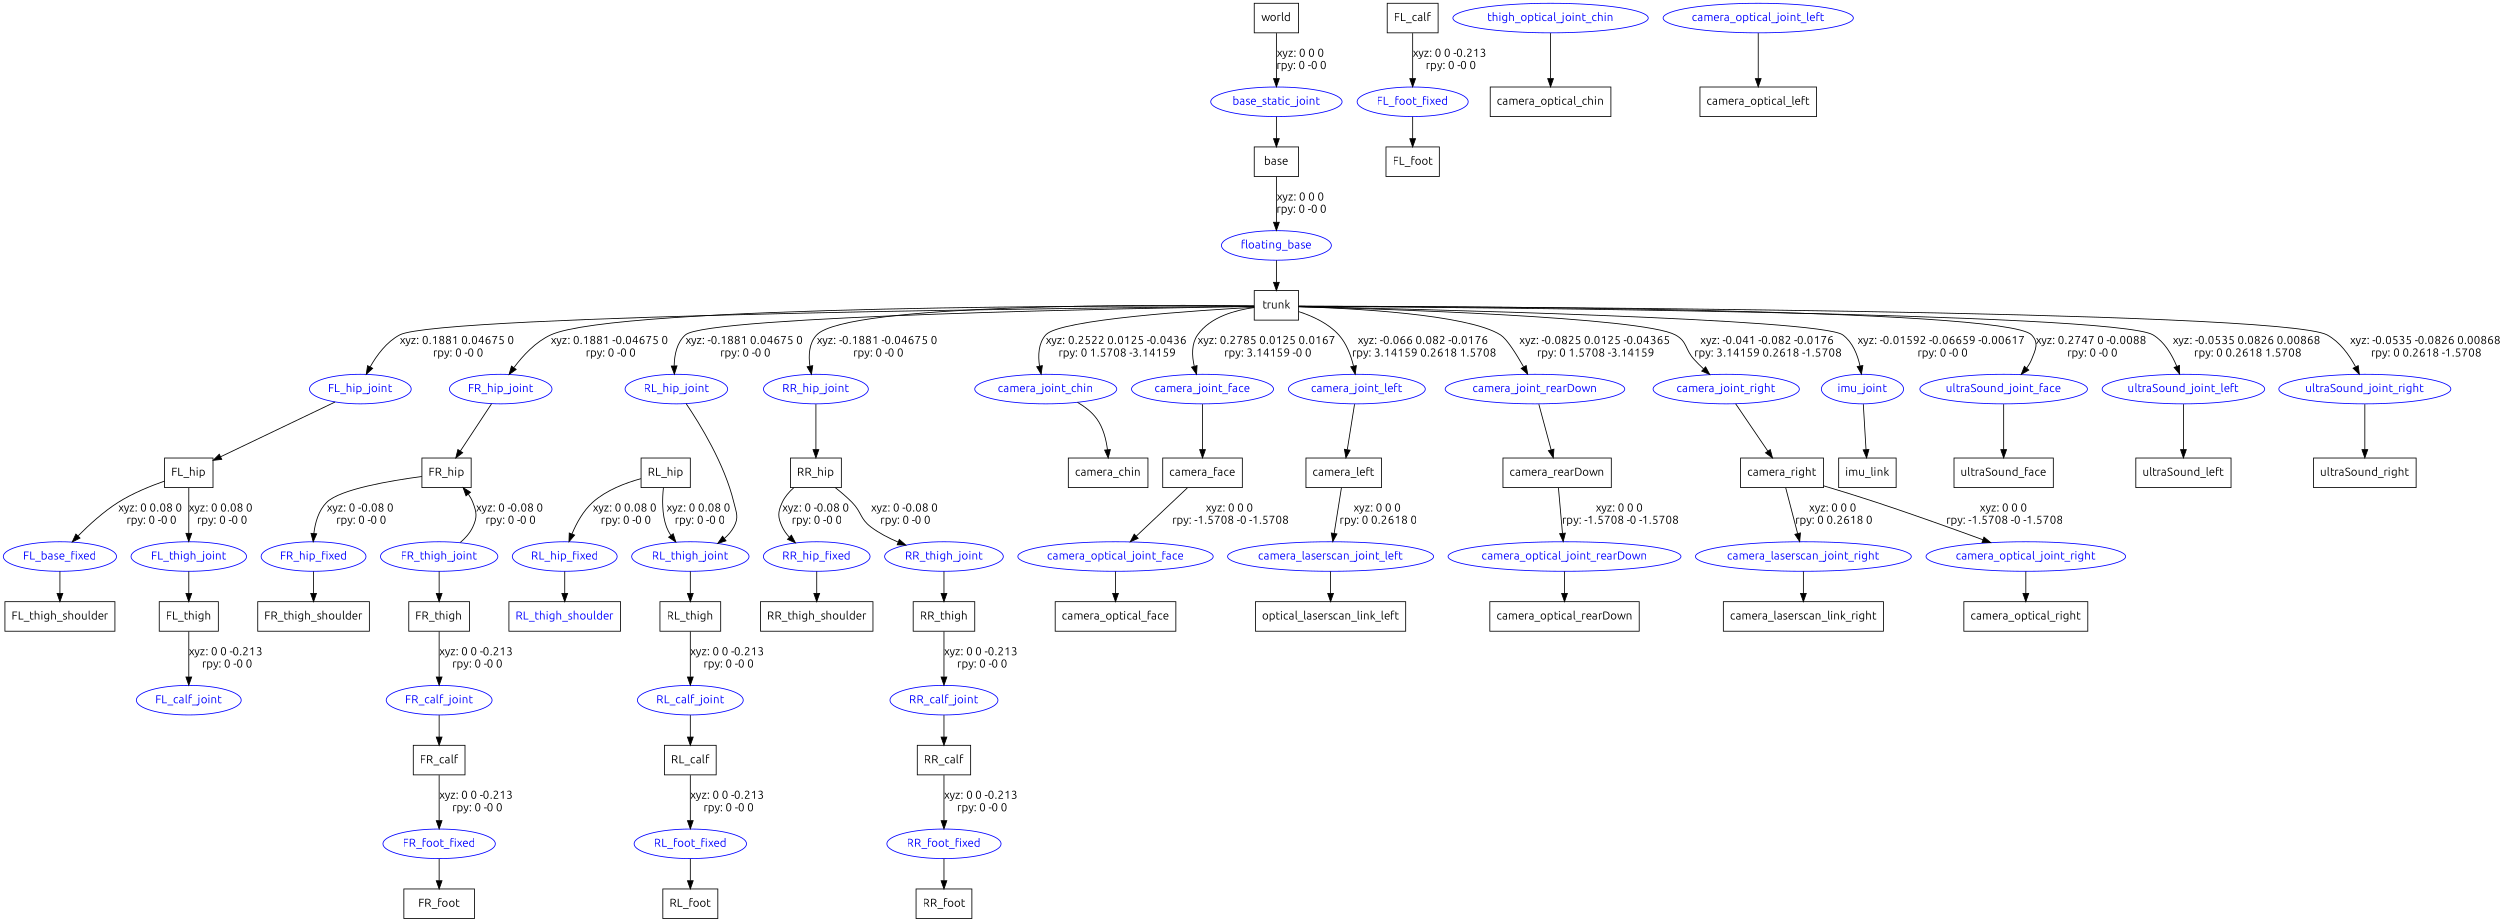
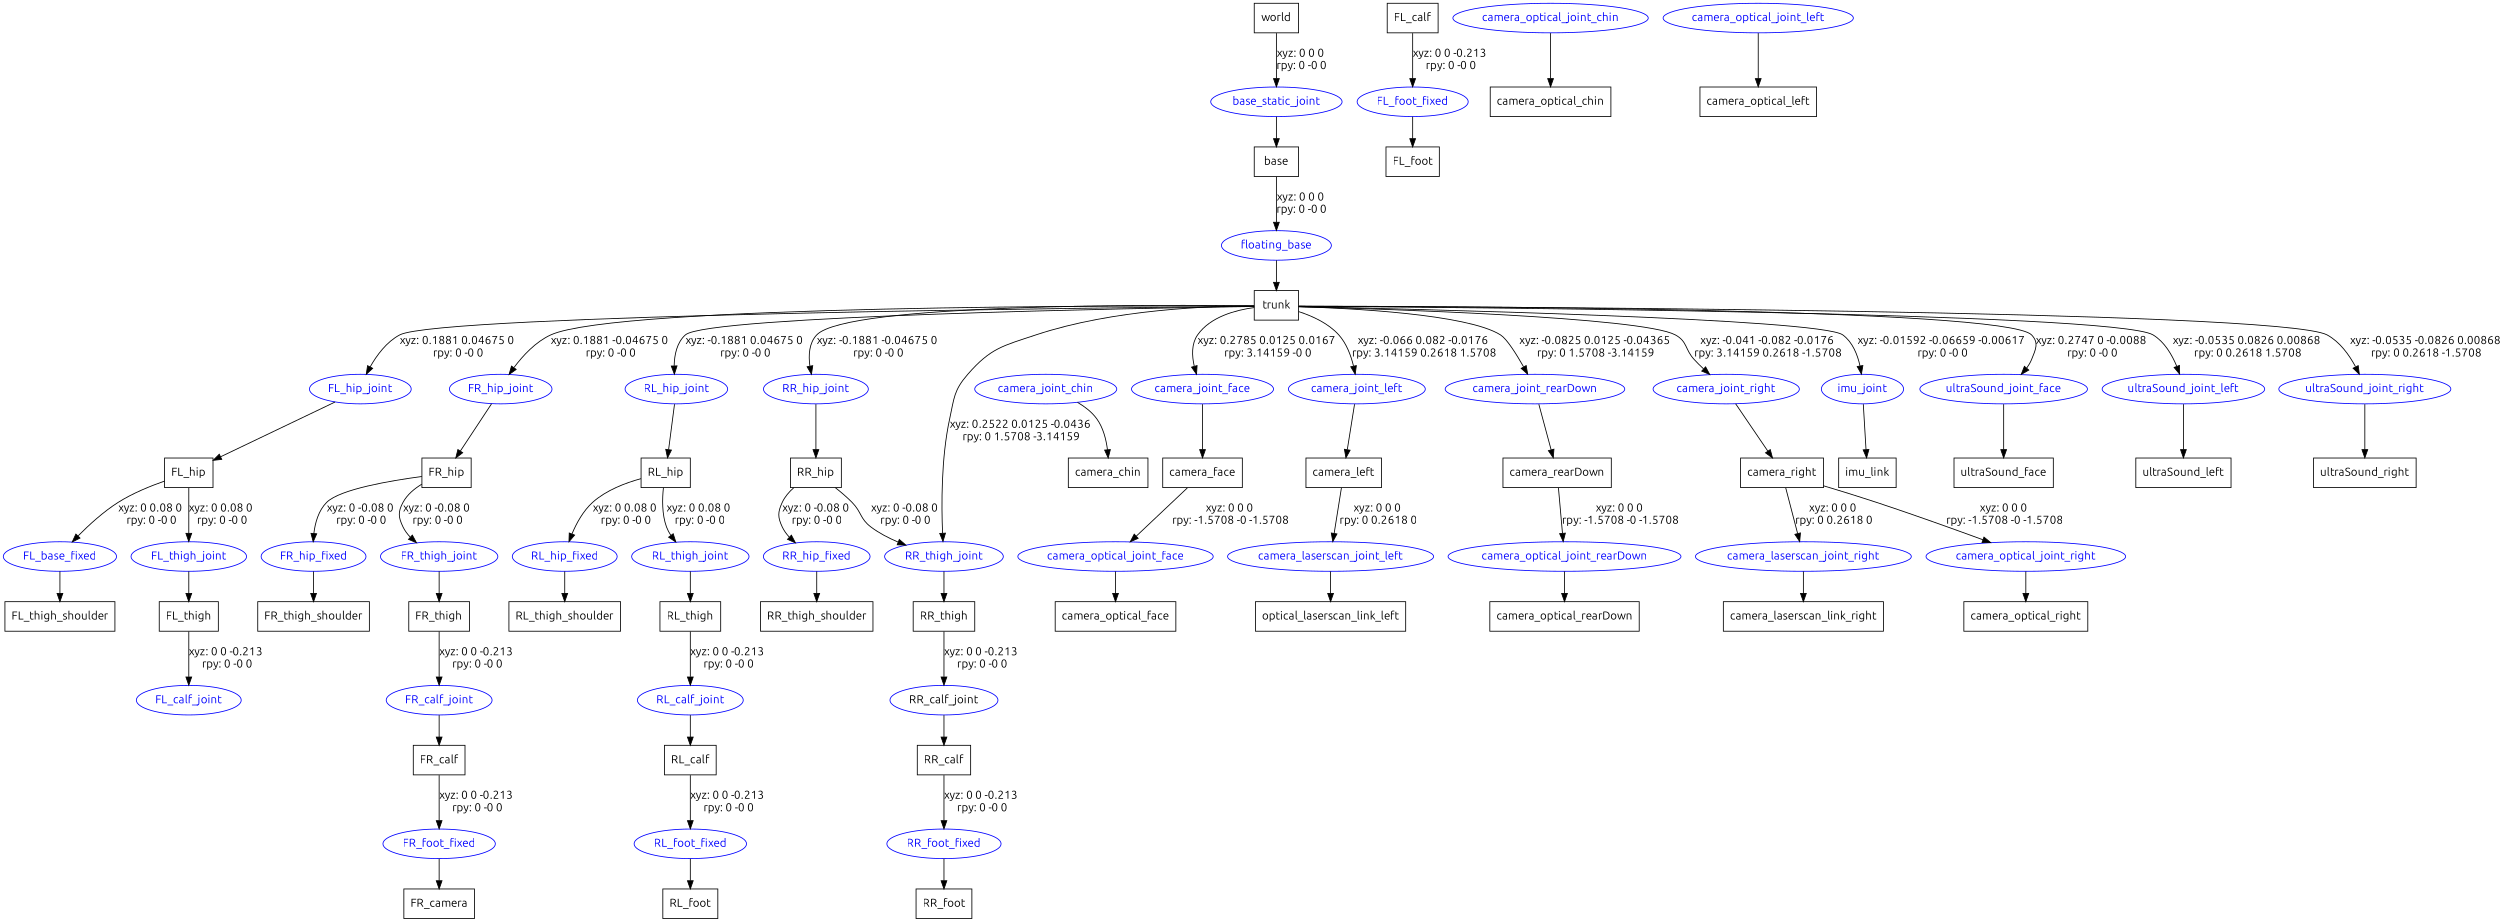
  digraph {
    fontname=Ubuntu
    node [fontname=Ubuntu shape=box]
    edge [fontname=Ubuntu]
    n1 [label=world]
    base_static_joint [color=blue fontcolor=blue shape=ellipse]
    n3 [label=base]
    floating_base [color=blue fontcolor=blue shape=ellipse]
    n5 [label=trunk]
    FL_hip_joint [color=blue fontcolor=blue shape=ellipse]
    FR_hip_joint [color=blue fontcolor=blue shape=ellipse]
    RL_hip_joint [color=blue fontcolor=blue shape=ellipse]
    RR_hip_joint [color=blue fontcolor=blue shape=ellipse]
    camera_joint_chin [color=blue fontcolor=blue shape=ellipse]
    camera_joint_face [color=blue fontcolor=blue shape=ellipse]
    camera_joint_left [color=blue fontcolor=blue shape=ellipse]
    camera_joint_rearDown [color=blue fontcolor=blue shape=ellipse]
    camera_joint_right [color=blue fontcolor=blue shape=ellipse]
    imu_joint [color=blue fontcolor=blue shape=ellipse]
    ultraSound_joint_face [color=blue fontcolor=blue shape=ellipse]
    ultraSound_joint_left [color=blue fontcolor=blue shape=ellipse]
    ultraSound_joint_right [color=blue fontcolor=blue shape=ellipse]
    n19 [label=FL_hip]
    n20 [label=FR_hip]
    n21 [label=RL_hip]
    n22 [label=RR_hip]
    n23 [label=camera_chin]
    n24 [label=camera_face]
    n25 [label=camera_left]
    n26 [label=camera_rearDown]
    n27 [label=camera_right]
    n28 [label=imu_link]
    n29 [label=ultraSound_face]
    n30 [label=ultraSound_left]
    n31 [label=ultraSound_right]
    n32 [color=blue fontcolor=blue label=FL_base_fixed shape=ellipse]
    FL_thigh_joint [color=blue fontcolor=blue shape=ellipse]
    n34 [label=FL_thigh_shoulder]
    n35 [label=FL_thigh]
    FL_calf_joint [color=blue fontcolor=blue shape=ellipse]
    n37 [label=FL_calf]
    FL_foot_fixed [color=blue fontcolor=blue shape=ellipse]
    n39 [label=FL_foot]
    FR_hip_fixed [color=blue fontcolor=blue shape=ellipse]
    FR_thigh_joint [color=blue fontcolor=blue shape=ellipse]
    n42 [label=FR_thigh_shoulder]
    n43 [label=FR_thigh]
    FR_calf_joint [color=blue fontcolor=blue shape=ellipse]
    n45 [label=FR_calf]
    FR_foot_fixed [color=blue fontcolor=blue shape=ellipse]
-   n47 [label=FR_foot]
+   n47 [label=FR_camera]
    RL_hip_fixed [color=blue fontcolor=blue shape=ellipse]
    RL_thigh_joint [color=blue fontcolor=blue shape=ellipse]
-   n50 [label=RL_thigh_shoulder fontcolor=blue]
+   n50 [label=RL_thigh_shoulder]
    n51 [label=RL_thigh]
    RL_calf_joint [color=blue fontcolor=blue shape=ellipse]
    n53 [label=RL_calf]
    RL_foot_fixed [color=blue fontcolor=blue shape=ellipse]
    n55 [label=RL_foot]
    RR_hip_fixed [color=blue fontcolor=blue shape=ellipse]
    RR_thigh_joint [color=blue fontcolor=blue shape=ellipse]
    n58 [label=RR_thigh_shoulder]
    n59 [label=RR_thigh]
-   RR_calf_joint [color=blue fontcolor=blue shape=ellipse]
+   RR_calf_joint [color=blue fontcolor=black shape=ellipse]
    n61 [label=RR_calf]
    RR_foot_fixed [color=blue fontcolor=blue shape=ellipse]
    n63 [label=RR_foot]
-   camera_optical_joint_chin [color=blue fontcolor=blue shape=ellipse label=thigh_optical_joint_chin]
+   camera_optical_joint_chin [color=blue fontcolor=blue shape=ellipse]
    n65 [label=camera_optical_chin]
    camera_optical_joint_face [color=blue fontcolor=blue shape=ellipse]
    n67 [label=camera_optical_face]
    camera_laserscan_joint_left [color=blue fontcolor=blue shape=ellipse]
    n69 [label=optical_laserscan_link_left]
    camera_optical_joint_left [color=blue fontcolor=blue shape=ellipse]
    n71 [label=camera_optical_left]
    camera_optical_joint_rearDown [color=blue fontcolor=blue shape=ellipse]
    n73 [label=camera_optical_rearDown]
    camera_laserscan_joint_right [color=blue fontcolor=blue shape=ellipse]
    camera_optical_joint_right [color=blue fontcolor=blue shape=ellipse]
    n76 [label=camera_laserscan_link_right]
    n77 [label=camera_optical_right]
    n1 -> base_static_joint [label="xyz: 0 0 0 \nrpy: 0 -0 0"]
    base_static_joint -> n3
    n3 -> floating_base [label="xyz: 0 0 0 \nrpy: 0 -0 0"]
    floating_base -> n5
    n5 -> FL_hip_joint [label="xyz: 0.1881 0.04675 0 \nrpy: 0 -0 0"]
    n5 -> FR_hip_joint [label="xyz: 0.1881 -0.04675 0 \nrpy: 0 -0 0"]
    n5 -> RL_hip_joint [label="xyz: -0.1881 0.04675 0 \nrpy: 0 -0 0"]
    n5 -> RR_hip_joint [label="xyz: -0.1881 -0.04675 0 \nrpy: 0 -0 0"]
-   n5 -> camera_joint_chin [label="xyz: 0.2522 0.0125 -0.0436 \nrpy: 0 1.5708 -3.14159"]
+   n5 -> RR_thigh_joint [label="xyz: 0.2522 0.0125 -0.0436 \nrpy: 0 1.5708 -3.14159"]
    n5 -> camera_joint_face [label="xyz: 0.2785 0.0125 0.0167 \nrpy: 3.14159 -0 0"]
    n5 -> camera_joint_left [label="xyz: -0.066 0.082 -0.0176 \nrpy: 3.14159 0.2618 1.5708"]
    n5 -> camera_joint_rearDown [label="xyz: -0.0825 0.0125 -0.04365 \nrpy: 0 1.5708 -3.14159"]
    n5 -> camera_joint_right [label="xyz: -0.041 -0.082 -0.0176 \nrpy: 3.14159 0.2618 -1.5708"]
    n5 -> imu_joint [label="xyz: -0.01592 -0.06659 -0.00617 \nrpy: 0 -0 0"]
    n5 -> ultraSound_joint_face [label="xyz: 0.2747 0 -0.0088 \nrpy: 0 -0 0"]
    n5 -> ultraSound_joint_left [label="xyz: -0.0535 0.0826 0.00868 \nrpy: 0 0.2618 1.5708"]
    n5 -> ultraSound_joint_right [label="xyz: -0.0535 -0.0826 0.00868 \nrpy: 0 0.2618 -1.5708"]
    FL_hip_joint -> n19
    FR_hip_joint -> n20
-   RL_hip_joint -> RL_thigh_joint
+   RL_hip_joint -> n21
    RR_hip_joint -> n22
    camera_joint_chin -> n23
    camera_joint_face -> n24
    camera_joint_left -> n25
    camera_joint_rearDown -> n26
    camera_joint_right -> n27
    imu_joint -> n28
    ultraSound_joint_face -> n29
    ultraSound_joint_left -> n30
    ultraSound_joint_right -> n31
    n19 -> n32 [label="xyz: 0 0.08 0 \nrpy: 0 -0 0"]
    n19 -> FL_thigh_joint [label="xyz: 0 0.08 0 \nrpy: 0 -0 0"]
    n20 -> FR_hip_fixed [label="xyz: 0 -0.08 0 \nrpy: 0 -0 0"]
-   FR_thigh_joint -> n20 [label="xyz: 0 -0.08 0 \nrpy: 0 -0 0"]
+   n20 -> FR_thigh_joint [label="xyz: 0 -0.08 0 \nrpy: 0 -0 0"]
    n21 -> RL_hip_fixed [label="xyz: 0 0.08 0 \nrpy: 0 -0 0"]
    n21 -> RL_thigh_joint [label="xyz: 0 0.08 0 \nrpy: 0 -0 0"]
    n22 -> RR_hip_fixed [label="xyz: 0 -0.08 0 \nrpy: 0 -0 0"]
    n22 -> RR_thigh_joint [label="xyz: 0 -0.08 0 \nrpy: 0 -0 0"]
    n24 -> camera_optical_joint_face [label="xyz: 0 0 0 \nrpy: -1.5708 -0 -1.5708"]
    n25 -> camera_laserscan_joint_left [label="xyz: 0 0 0 \nrpy: 0 0.2618 0"]
    n26 -> camera_optical_joint_rearDown [label="xyz: 0 0 0 \nrpy: -1.5708 -0 -1.5708"]
    n27 -> camera_laserscan_joint_right [label="xyz: 0 0 0 \nrpy: 0 0.2618 0"]
    n27 -> camera_optical_joint_right [label="xyz: 0 0 0 \nrpy: -1.5708 -0 -1.5708"]
    n32 -> n34
    FL_thigh_joint -> n35
    n35 -> FL_calf_joint [label="xyz: 0 0 -0.213 \nrpy: 0 -0 0"]
    n37 -> FL_foot_fixed [label="xyz: 0 0 -0.213 \nrpy: 0 -0 0"]
    FL_foot_fixed -> n39
    FR_hip_fixed -> n42
    FR_thigh_joint -> n43
    n43 -> FR_calf_joint [label="xyz: 0 0 -0.213 \nrpy: 0 -0 0"]
    FR_calf_joint -> n45
    n45 -> FR_foot_fixed [label="xyz: 0 0 -0.213 \nrpy: 0 -0 0"]
    FR_foot_fixed -> n47
    RL_hip_fixed -> n50
    RL_thigh_joint -> n51
    n51 -> RL_calf_joint [label="xyz: 0 0 -0.213 \nrpy: 0 -0 0"]
    RL_calf_joint -> n53
    n53 -> RL_foot_fixed [label="xyz: 0 0 -0.213 \nrpy: 0 -0 0"]
    RL_foot_fixed -> n55
    RR_hip_fixed -> n58
    RR_thigh_joint -> n59
    n59 -> RR_calf_joint [label="xyz: 0 0 -0.213 \nrpy: 0 -0 0"]
    RR_calf_joint -> n61
    n61 -> RR_foot_fixed [label="xyz: 0 0 -0.213 \nrpy: 0 -0 0"]
    RR_foot_fixed -> n63
    camera_optical_joint_chin -> n65
    camera_optical_joint_face -> n67
    camera_laserscan_joint_left -> n69
    camera_optical_joint_left -> n71
    camera_optical_joint_rearDown -> n73
    camera_laserscan_joint_right -> n76
    camera_optical_joint_right -> n77
  }
